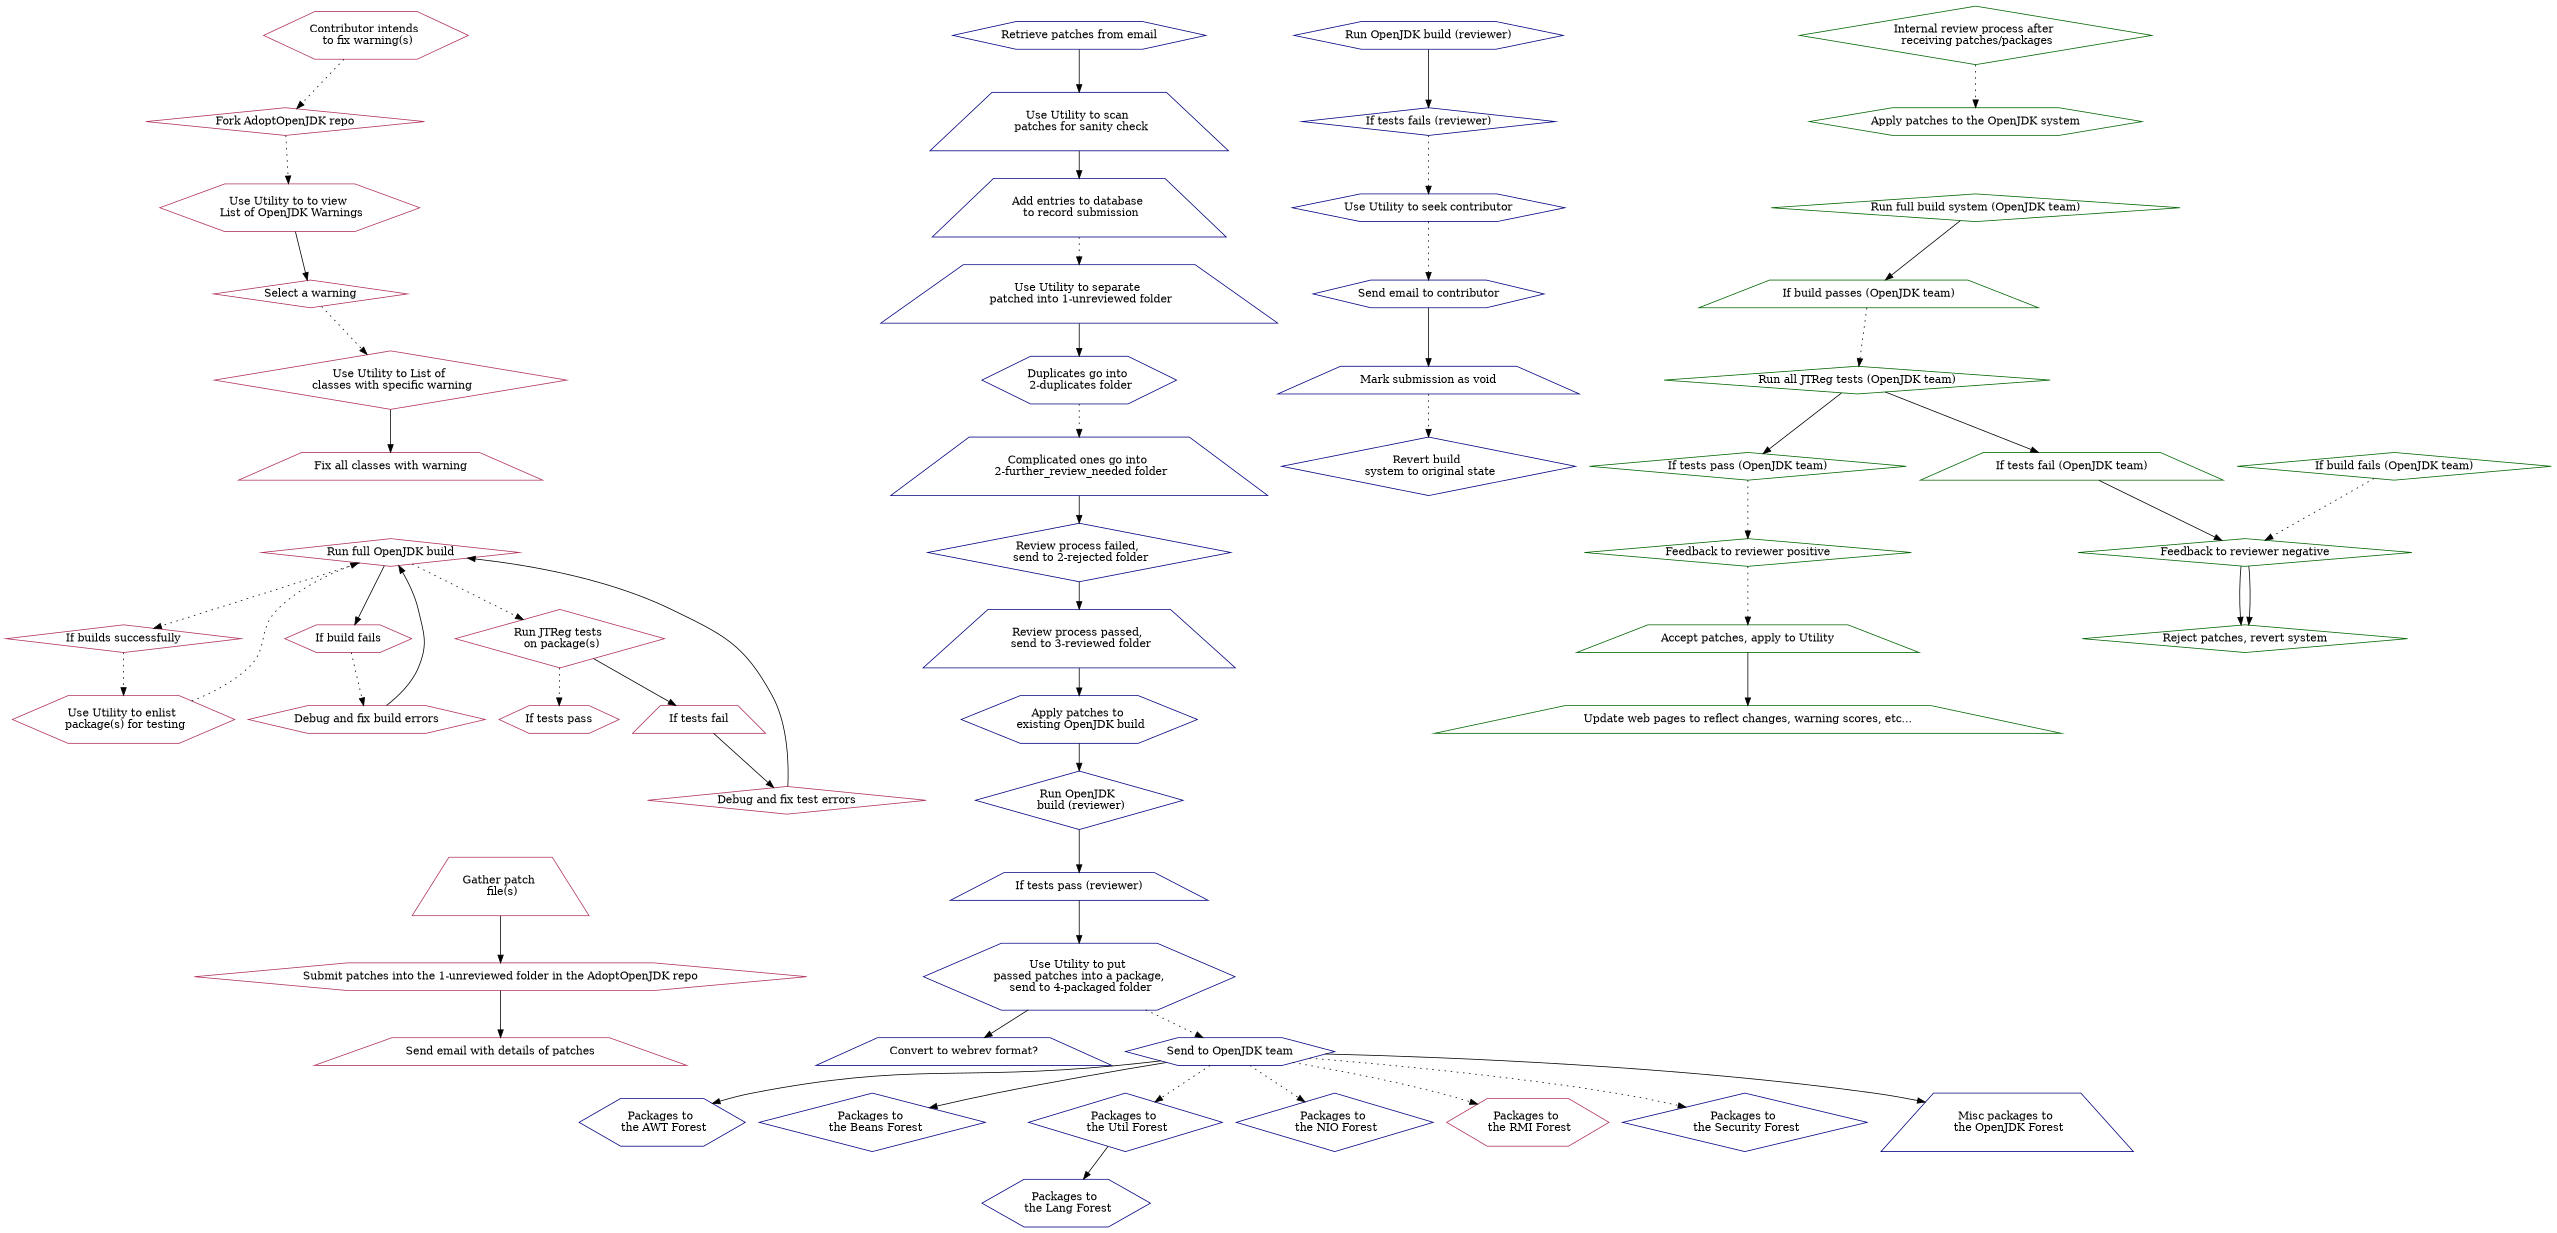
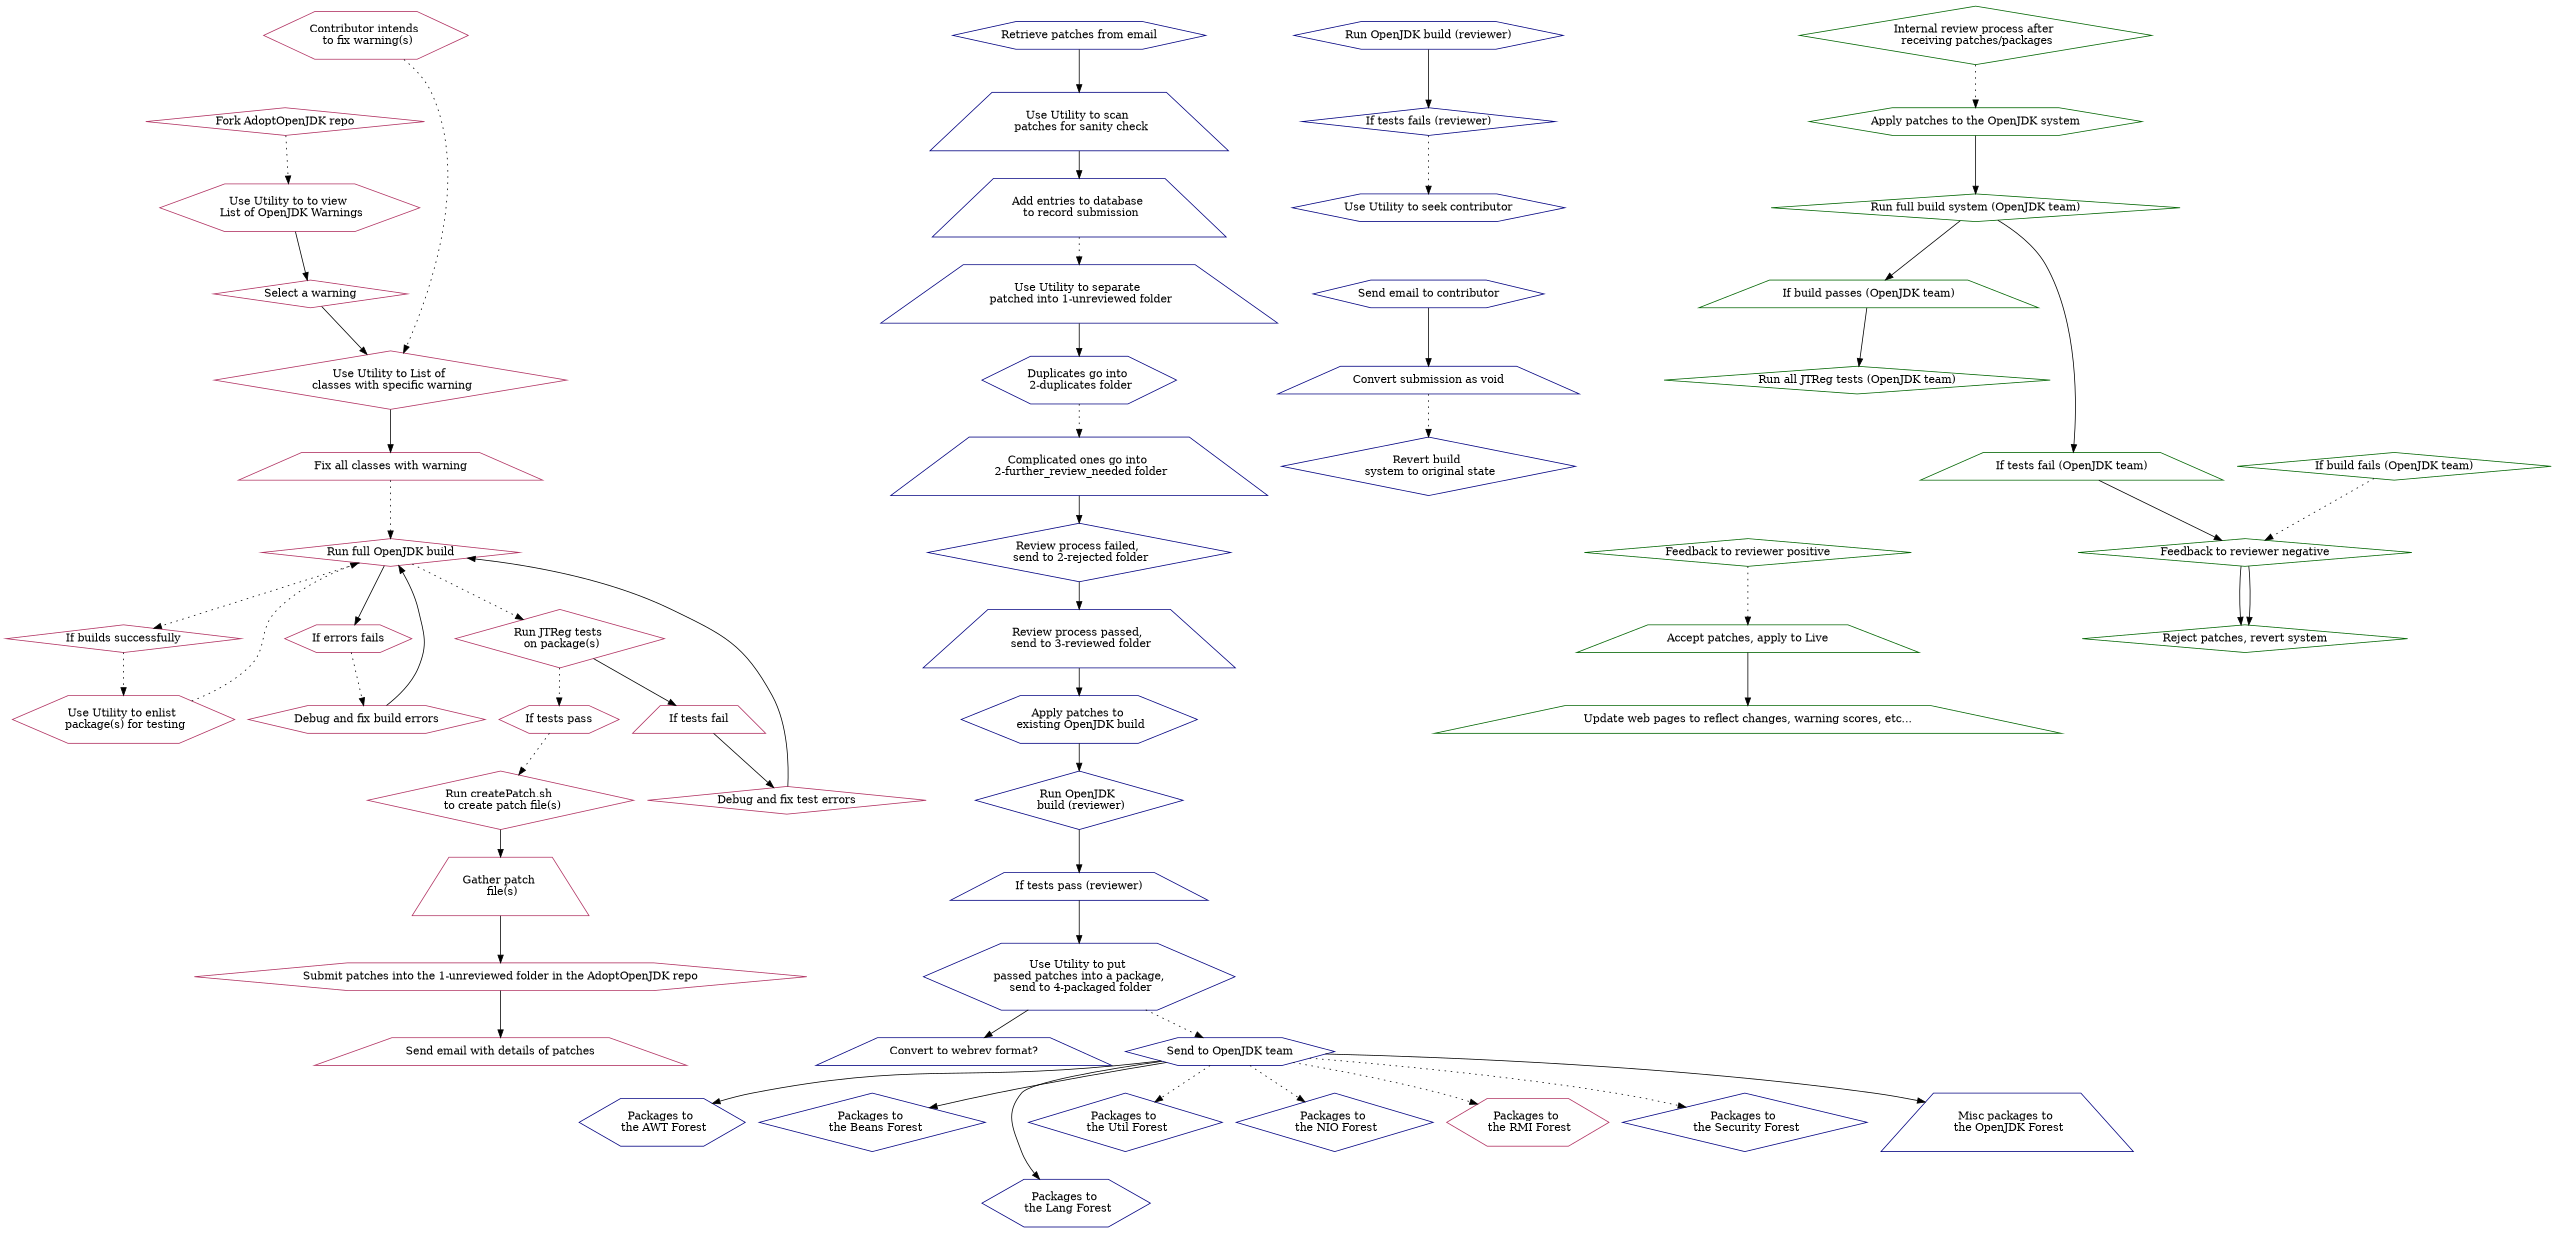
  digraph {
    node [color=navy shape=diamond]
    edge [style=solid]
    "Contributor intends \n to fix warning(s)" [color=maroon shape=hexagon]
    "Fork AdoptOpenJDK repo" [color=maroon]
    "Use Utility to to view \n List of OpenJDK Warnings" [color=maroon shape=hexagon]
    "Select a warning" [color=maroon]
    "Use Utility to List of \n classes with specific warning" [color=maroon]
    "Fix all classes with warning" [color=maroon shape=trapezium]
    "Run full OpenJDK build" [color=maroon]
    "If builds successfully" [color=maroon]
-   "If build fails" [color=maroon shape=hexagon]
+   "If build fails" [color=maroon shape=hexagon label="If errors fails"]
    "Run JTReg tests \n on package(s)" [color=maroon]
    "Use Utility to enlist \n package(s) for testing" [color=maroon shape=hexagon]
    "Debug and fix build errors" [color=maroon shape=hexagon]
    "If tests pass" [color=maroon shape=hexagon]
    "If tests fail" [color=maroon shape=trapezium]
+   "Run createPatch.sh \n to create patch file(s)" [color=maroon]
    "Gather patch \n file(s)" [color=maroon shape=trapezium]
    "Submit patches into the 1-unreviewed folder in the AdoptOpenJDK repo" [color=maroon shape=hexagon]
    "Send email with details of patches" [color=maroon shape=trapezium]
    "Debug and fix test errors" [color=maroon]
    "Retrieve patches from email" [shape=hexagon]
    "Use Utility to scan \n patches for sanity check" [shape=trapezium]
    "Add entries to database \n to record submission" [shape=trapezium]
    "Use Utility to separate \n patched into 1-unreviewed folder" [shape=trapezium]
    "Duplicates go into \n 2-duplicates folder" [shape=hexagon]
    "Complicated ones go into \n 2-further_review_needed folder" [shape=trapezium]
    "Review process failed, \n send to 2-rejected folder"
    "Review process passed, \n send to 3-reviewed folder" [shape=trapezium]
    "Apply patches to \n existing OpenJDK build" [shape=hexagon]
    "Run OpenJDK \n build (reviewer)"
    "If tests pass (reviewer)" [shape=trapezium]
    "Use Utility to put \n passed patches into a package, \n send to 4-packaged folder" [shape=hexagon]
    "Convert to webrev format?" [shape=trapezium]
    "Send to OpenJDK team" [shape=hexagon]
    "Packages to \n the AWT Forest" [shape=hexagon]
    "Packages to \n  the Beans Forest"
    "Packages to \n the Lang Forest" [shape=hexagon]
    "Packages to \n the Util Forest"
    "Packages to \n the NIO Forest"
    "Packages to \n the RMI Forest" [color=maroon shape=hexagon]
    "Packages to \n the Security Forest"
    "Misc packages to \n the OpenJDK Forest" [shape=trapezium]
    "Run OpenJDK build (reviewer)" [shape=hexagon]
    "If tests fails (reviewer)"
    "Use Utility to seek contributor" [shape=hexagon]
    "Send email to contributor" [shape=hexagon]
-   "Mark submission as void" [shape=trapezium]
+   "Mark submission as void" [shape=trapezium label="Convert submission as void"]
    "Revert build \n system to original state"
    "Internal review process after \n receiving patches/packages" [color=darkgreen]
    "Apply patches to the OpenJDK system" [color=darkgreen shape=hexagon]
    "Run full build system (OpenJDK team)" [color=darkgreen]
    "If build passes (OpenJDK team)" [color=darkgreen shape=trapezium]
    "Run all JTReg tests (OpenJDK team)" [color=darkgreen]
-   "If tests pass (OpenJDK team)" [color=darkgreen]
    "If tests fail (OpenJDK team)" [color=darkgreen shape=trapezium]
    "If build fails (OpenJDK team)" [color=darkgreen]
    "Feedback to reviewer negative" [color=darkgreen]
    "Reject patches, revert system" [color=darkgreen]
    "Feedback to reviewer positive" [color=darkgreen]
-   "Accept patches, apply to Live" [color=darkgreen shape=trapezium label="Accept patches, apply to Utility"]
+   "Accept patches, apply to Live" [color=darkgreen shape=trapezium]
    "Update web pages to reflect changes, warning scores, etc..." [color=darkgreen shape=trapezium]
    subgraph sub_1 {
      "Contributor intends \n to fix warning(s)"
      "Fork AdoptOpenJDK repo"
      "Use Utility to to view \n List of OpenJDK Warnings"
      "Select a warning"
      "Use Utility to List of \n classes with specific warning"
      "Fix all classes with warning"
      "Run full OpenJDK build"
      "If builds successfully"
      "If build fails"
      "Run JTReg tests \n on package(s)"
      "Use Utility to enlist \n package(s) for testing"
      "Debug and fix build errors"
      "If tests pass"
      "If tests fail"
+     "Run createPatch.sh \n to create patch file(s)"
      "Gather patch \n file(s)"
      "Submit patches into the 1-unreviewed folder in the AdoptOpenJDK repo"
      "Send email with details of patches"
      "Debug and fix test errors"
      "Retrieve patches from email"
      "Use Utility to scan \n patches for sanity check"
      "Add entries to database \n to record submission"
      "Use Utility to separate \n patched into 1-unreviewed folder"
      "Duplicates go into \n 2-duplicates folder"
      "Complicated ones go into \n 2-further_review_needed folder"
      "Review process failed, \n send to 2-rejected folder"
      "Review process passed, \n send to 3-reviewed folder"
      "Apply patches to \n existing OpenJDK build"
      "Run OpenJDK \n build (reviewer)"
      "If tests pass (reviewer)"
      "Use Utility to put \n passed patches into a package, \n send to 4-packaged folder"
      "Convert to webrev format?"
      "Send to OpenJDK team"
      "Packages to \n the AWT Forest"
      "Packages to \n  the Beans Forest"
      "Packages to \n the Lang Forest"
      "Packages to \n the Util Forest"
      "Packages to \n the NIO Forest"
      "Packages to \n the RMI Forest"
      "Packages to \n the Security Forest"
      "Misc packages to \n the OpenJDK Forest"
      "Run OpenJDK build (reviewer)"
      "If tests fails (reviewer)"
      "Use Utility to seek contributor"
      "Send email to contributor"
      "Mark submission as void"
      "Revert build \n system to original state"
    }
    subgraph sub_2 {
      "Internal review process after \n receiving patches/packages"
      "Apply patches to the OpenJDK system"
      "Run full build system (OpenJDK team)"
      "If build passes (OpenJDK team)"
      "Run all JTReg tests (OpenJDK team)"
-     "If tests pass (OpenJDK team)"
      "If tests fail (OpenJDK team)"
      "If build fails (OpenJDK team)"
      "Feedback to reviewer negative"
      "Reject patches, revert system"
      "Feedback to reviewer positive"
      "Accept patches, apply to Live"
      "Update web pages to reflect changes, warning scores, etc..."
    }
-   "Contributor intends \n to fix warning(s)" -> "Fork AdoptOpenJDK repo" [style=dotted]
+   "Contributor intends \n to fix warning(s)" -> "Use Utility to List of \n classes with specific warning" [style=dotted]
    "Fork AdoptOpenJDK repo" -> "Use Utility to to view \n List of OpenJDK Warnings" [style=dotted]
    "Use Utility to to view \n List of OpenJDK Warnings" -> "Select a warning"
-   "Select a warning" -> "Use Utility to List of \n classes with specific warning" [style=dotted]
+   "Select a warning" -> "Use Utility to List of \n classes with specific warning"
    "Use Utility to List of \n classes with specific warning" -> "Fix all classes with warning"
+   "Fix all classes with warning" -> "Run full OpenJDK build" [style=dotted]
    "Run full OpenJDK build" -> "If builds successfully" [style=dotted]
    "Run full OpenJDK build" -> "If build fails"
    "Run full OpenJDK build" -> "Run JTReg tests \n on package(s)" [style=dotted]
    "If builds successfully" -> "Use Utility to enlist \n package(s) for testing" [style=dotted]
    "If build fails" -> "Debug and fix build errors" [style=dotted]
    "Run JTReg tests \n on package(s)" -> "If tests pass" [style=dotted]
    "Run JTReg tests \n on package(s)" -> "If tests fail"
    "Use Utility to enlist \n package(s) for testing" -> "Run full OpenJDK build" [style=dotted]
    "Debug and fix build errors" -> "Run full OpenJDK build"
+   "If tests pass" -> "Run createPatch.sh \n to create patch file(s)" [style=dotted]
    "If tests fail" -> "Debug and fix test errors"
+   "Run createPatch.sh \n to create patch file(s)" -> "Gather patch \n file(s)"
    "Gather patch \n file(s)" -> "Submit patches into the 1-unreviewed folder in the AdoptOpenJDK repo"
    "Submit patches into the 1-unreviewed folder in the AdoptOpenJDK repo" -> "Send email with details of patches"
    "Debug and fix test errors" -> "Run full OpenJDK build"
    "Retrieve patches from email" -> "Use Utility to scan \n patches for sanity check"
    "Use Utility to scan \n patches for sanity check" -> "Add entries to database \n to record submission"
    "Add entries to database \n to record submission" -> "Use Utility to separate \n patched into 1-unreviewed folder" [style=dotted]
    "Use Utility to separate \n patched into 1-unreviewed folder" -> "Duplicates go into \n 2-duplicates folder"
    "Duplicates go into \n 2-duplicates folder" -> "Complicated ones go into \n 2-further_review_needed folder" [style=dotted]
    "Complicated ones go into \n 2-further_review_needed folder" -> "Review process failed, \n send to 2-rejected folder"
    "Review process failed, \n send to 2-rejected folder" -> "Review process passed, \n send to 3-reviewed folder"
    "Review process passed, \n send to 3-reviewed folder" -> "Apply patches to \n existing OpenJDK build"
    "Apply patches to \n existing OpenJDK build" -> "Run OpenJDK \n build (reviewer)"
    "Run OpenJDK \n build (reviewer)" -> "If tests pass (reviewer)"
    "If tests pass (reviewer)" -> "Use Utility to put \n passed patches into a package, \n send to 4-packaged folder"
    "Use Utility to put \n passed patches into a package, \n send to 4-packaged folder" -> "Convert to webrev format?"
    "Use Utility to put \n passed patches into a package, \n send to 4-packaged folder" -> "Send to OpenJDK team" [style=dotted]
    "Send to OpenJDK team" -> "Packages to \n the AWT Forest"
    "Send to OpenJDK team" -> "Packages to \n  the Beans Forest"
-   "Packages to \n the Util Forest" -> "Packages to \n the Lang Forest"
+   "Send to OpenJDK team" -> "Packages to \n the Lang Forest"
    "Send to OpenJDK team" -> "Packages to \n the Util Forest" [style=dotted]
    "Send to OpenJDK team" -> "Packages to \n the NIO Forest" [style=dotted]
    "Send to OpenJDK team" -> "Packages to \n the RMI Forest" [style=dotted]
    "Send to OpenJDK team" -> "Packages to \n the Security Forest" [style=dotted]
    "Send to OpenJDK team" -> "Misc packages to \n the OpenJDK Forest"
    "Run OpenJDK build (reviewer)" -> "If tests fails (reviewer)"
    "If tests fails (reviewer)" -> "Use Utility to seek contributor" [style=dotted]
-   "Use Utility to seek contributor" -> "Send email to contributor" [style=dotted]
    "Send email to contributor" -> "Mark submission as void"
    "Mark submission as void" -> "Revert build \n system to original state" [style=dotted]
    "Internal review process after \n receiving patches/packages" -> "Apply patches to the OpenJDK system" [style=dotted]
+   "Apply patches to the OpenJDK system" -> "Run full build system (OpenJDK team)"
    "Run full build system (OpenJDK team)" -> "If build passes (OpenJDK team)"
-   "If build passes (OpenJDK team)" -> "Run all JTReg tests (OpenJDK team)" [style=dotted]
-   "Run all JTReg tests (OpenJDK team)" -> "If tests pass (OpenJDK team)"
-   "Run all JTReg tests (OpenJDK team)" -> "If tests fail (OpenJDK team)"
-   "If tests pass (OpenJDK team)" -> "Feedback to reviewer positive" [style=dotted]
+   "If build passes (OpenJDK team)" -> "Run all JTReg tests (OpenJDK team)"
+   "Run full build system (OpenJDK team)" -> "If tests fail (OpenJDK team)"
    "If tests fail (OpenJDK team)" -> "Feedback to reviewer negative"
    "If build fails (OpenJDK team)" -> "Feedback to reviewer negative" [style=dotted]
    "Feedback to reviewer negative" -> "Reject patches, revert system"
    "Feedback to reviewer negative" -> "Reject patches, revert system"
    "Feedback to reviewer positive" -> "Accept patches, apply to Live" [style=dotted]
    "Accept patches, apply to Live" -> "Update web pages to reflect changes, warning scores, etc..."
  }
